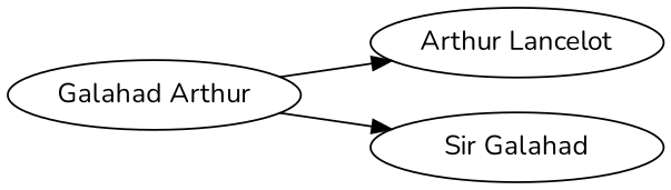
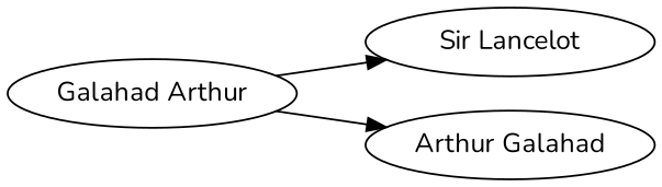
  digraph {
    fontname=Nunito
    rankdir=LR
    node [fontname=Nunito]
    edge [fontname=Nunito]
    n1 [label="Galahad Arthur"]
-   n2 [label="Arthur Lancelot"]
-   n3 [label="Sir Galahad"]
+   n2 [label="Sir Lancelot"]
+   n3 [label="Arthur Galahad"]
    n1 -> n2
    n1 -> n3
  }
